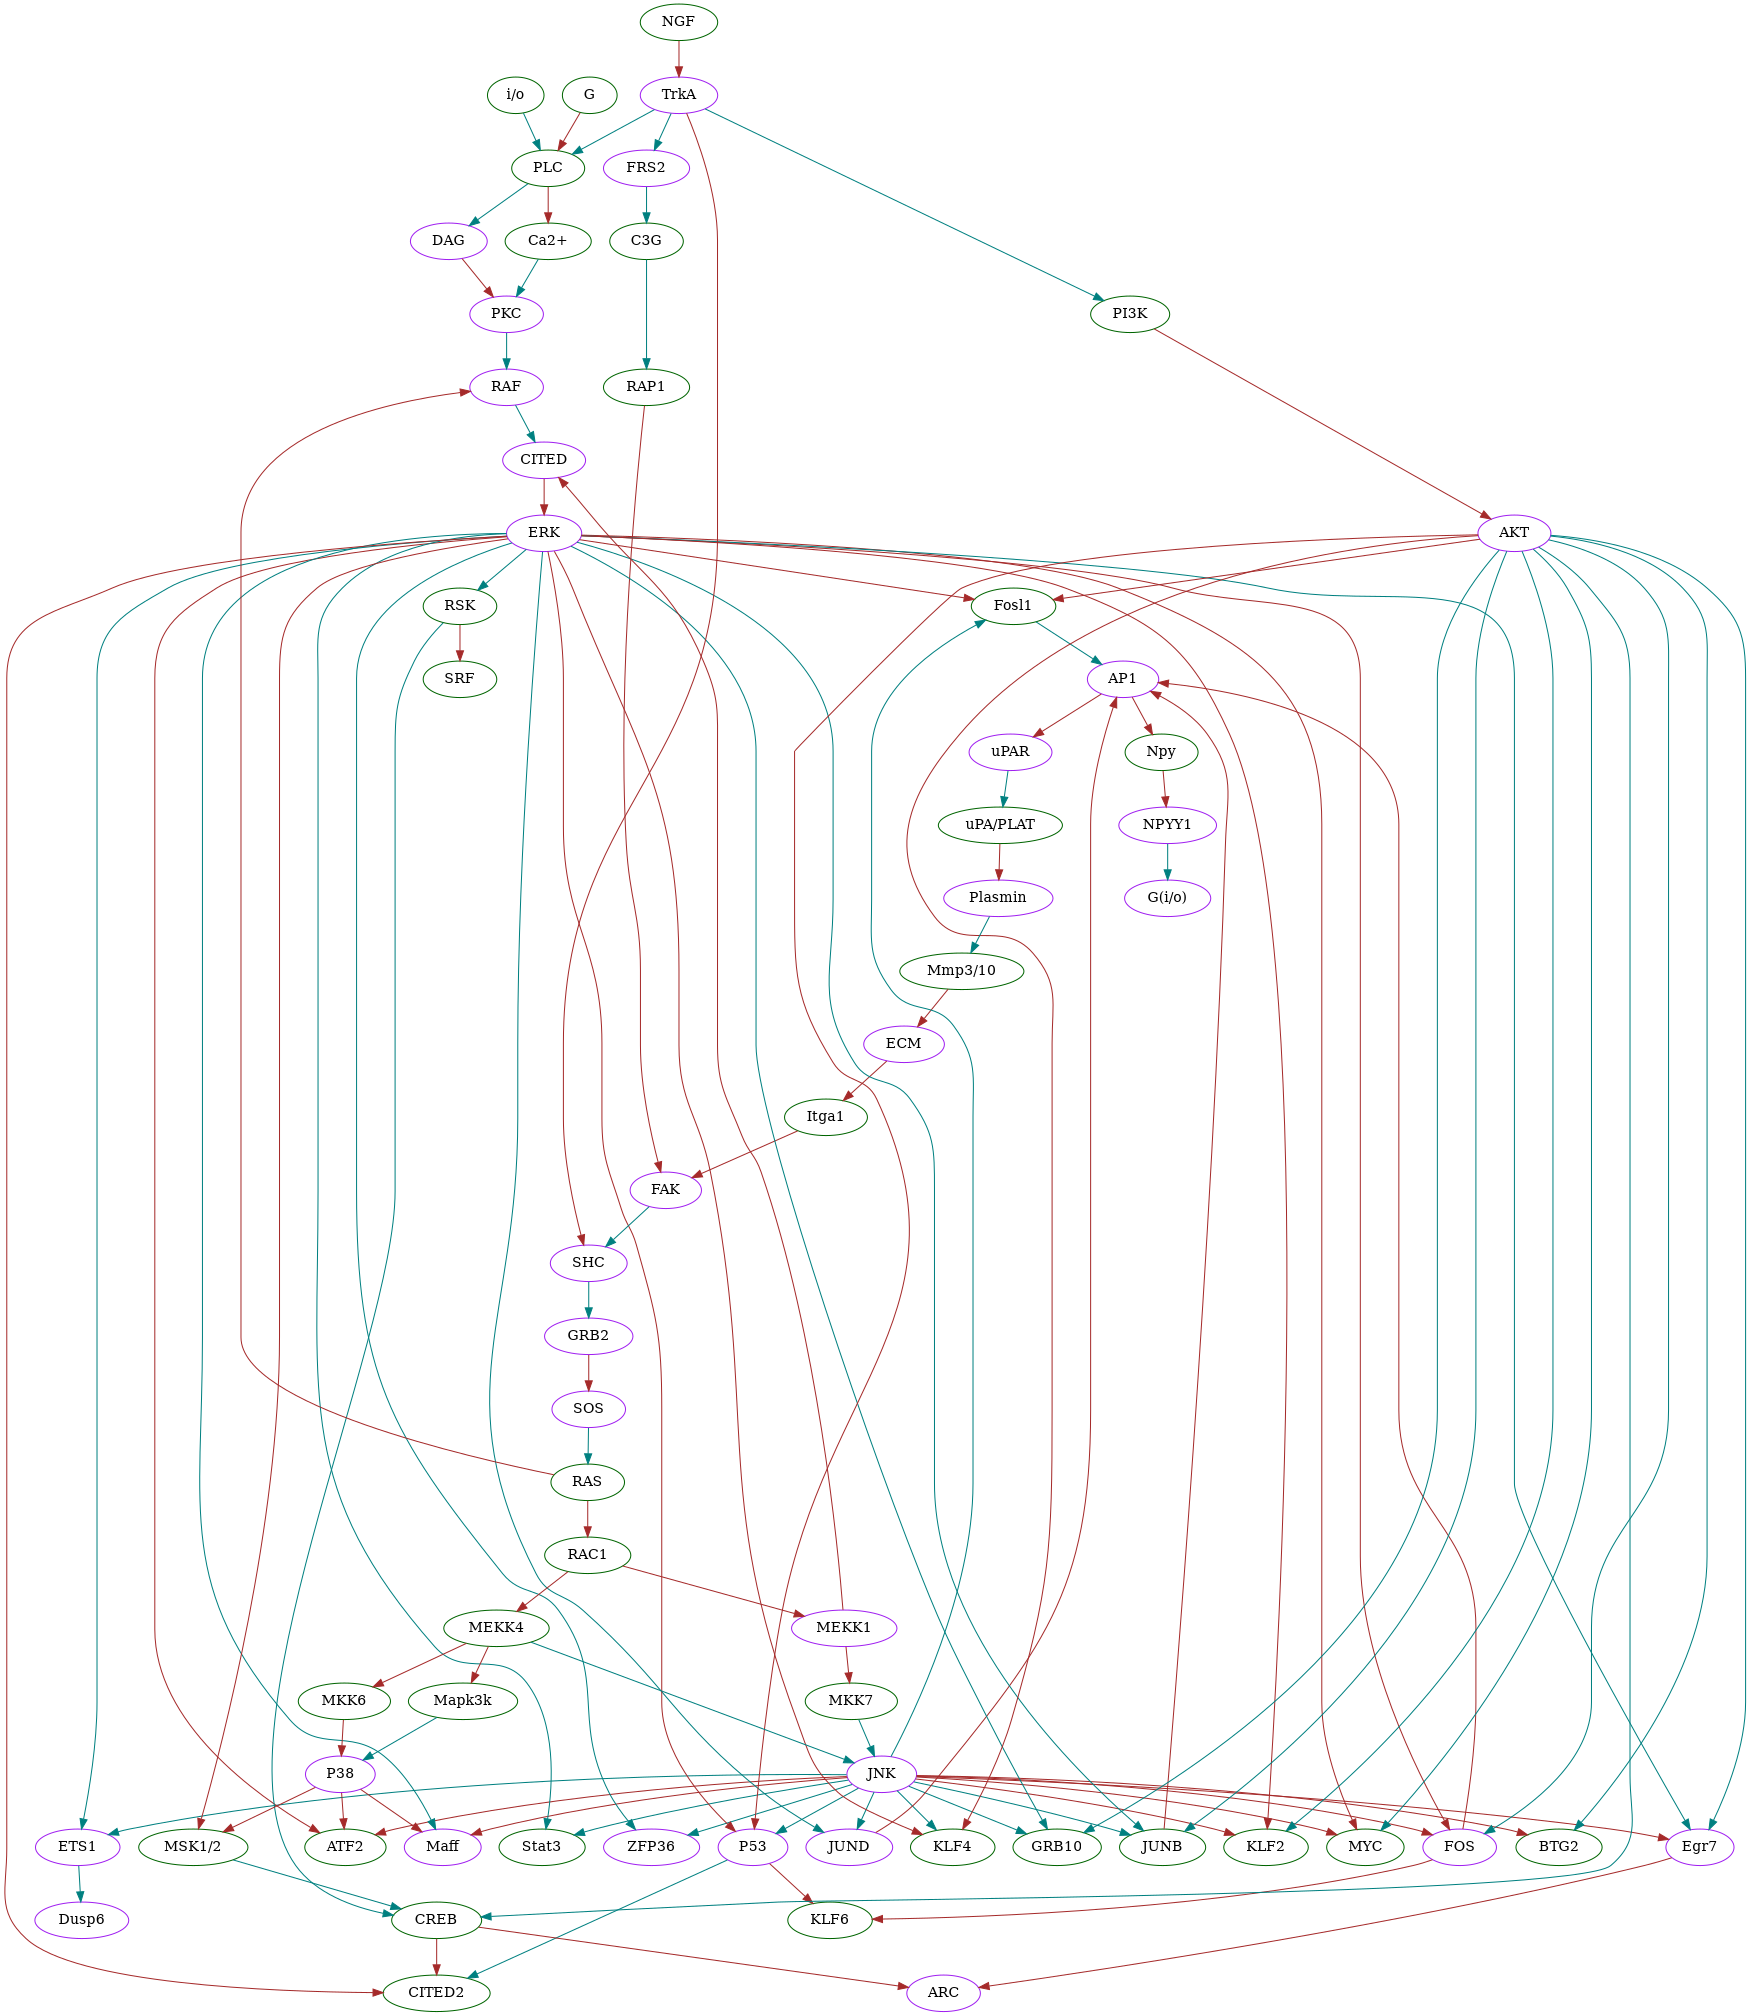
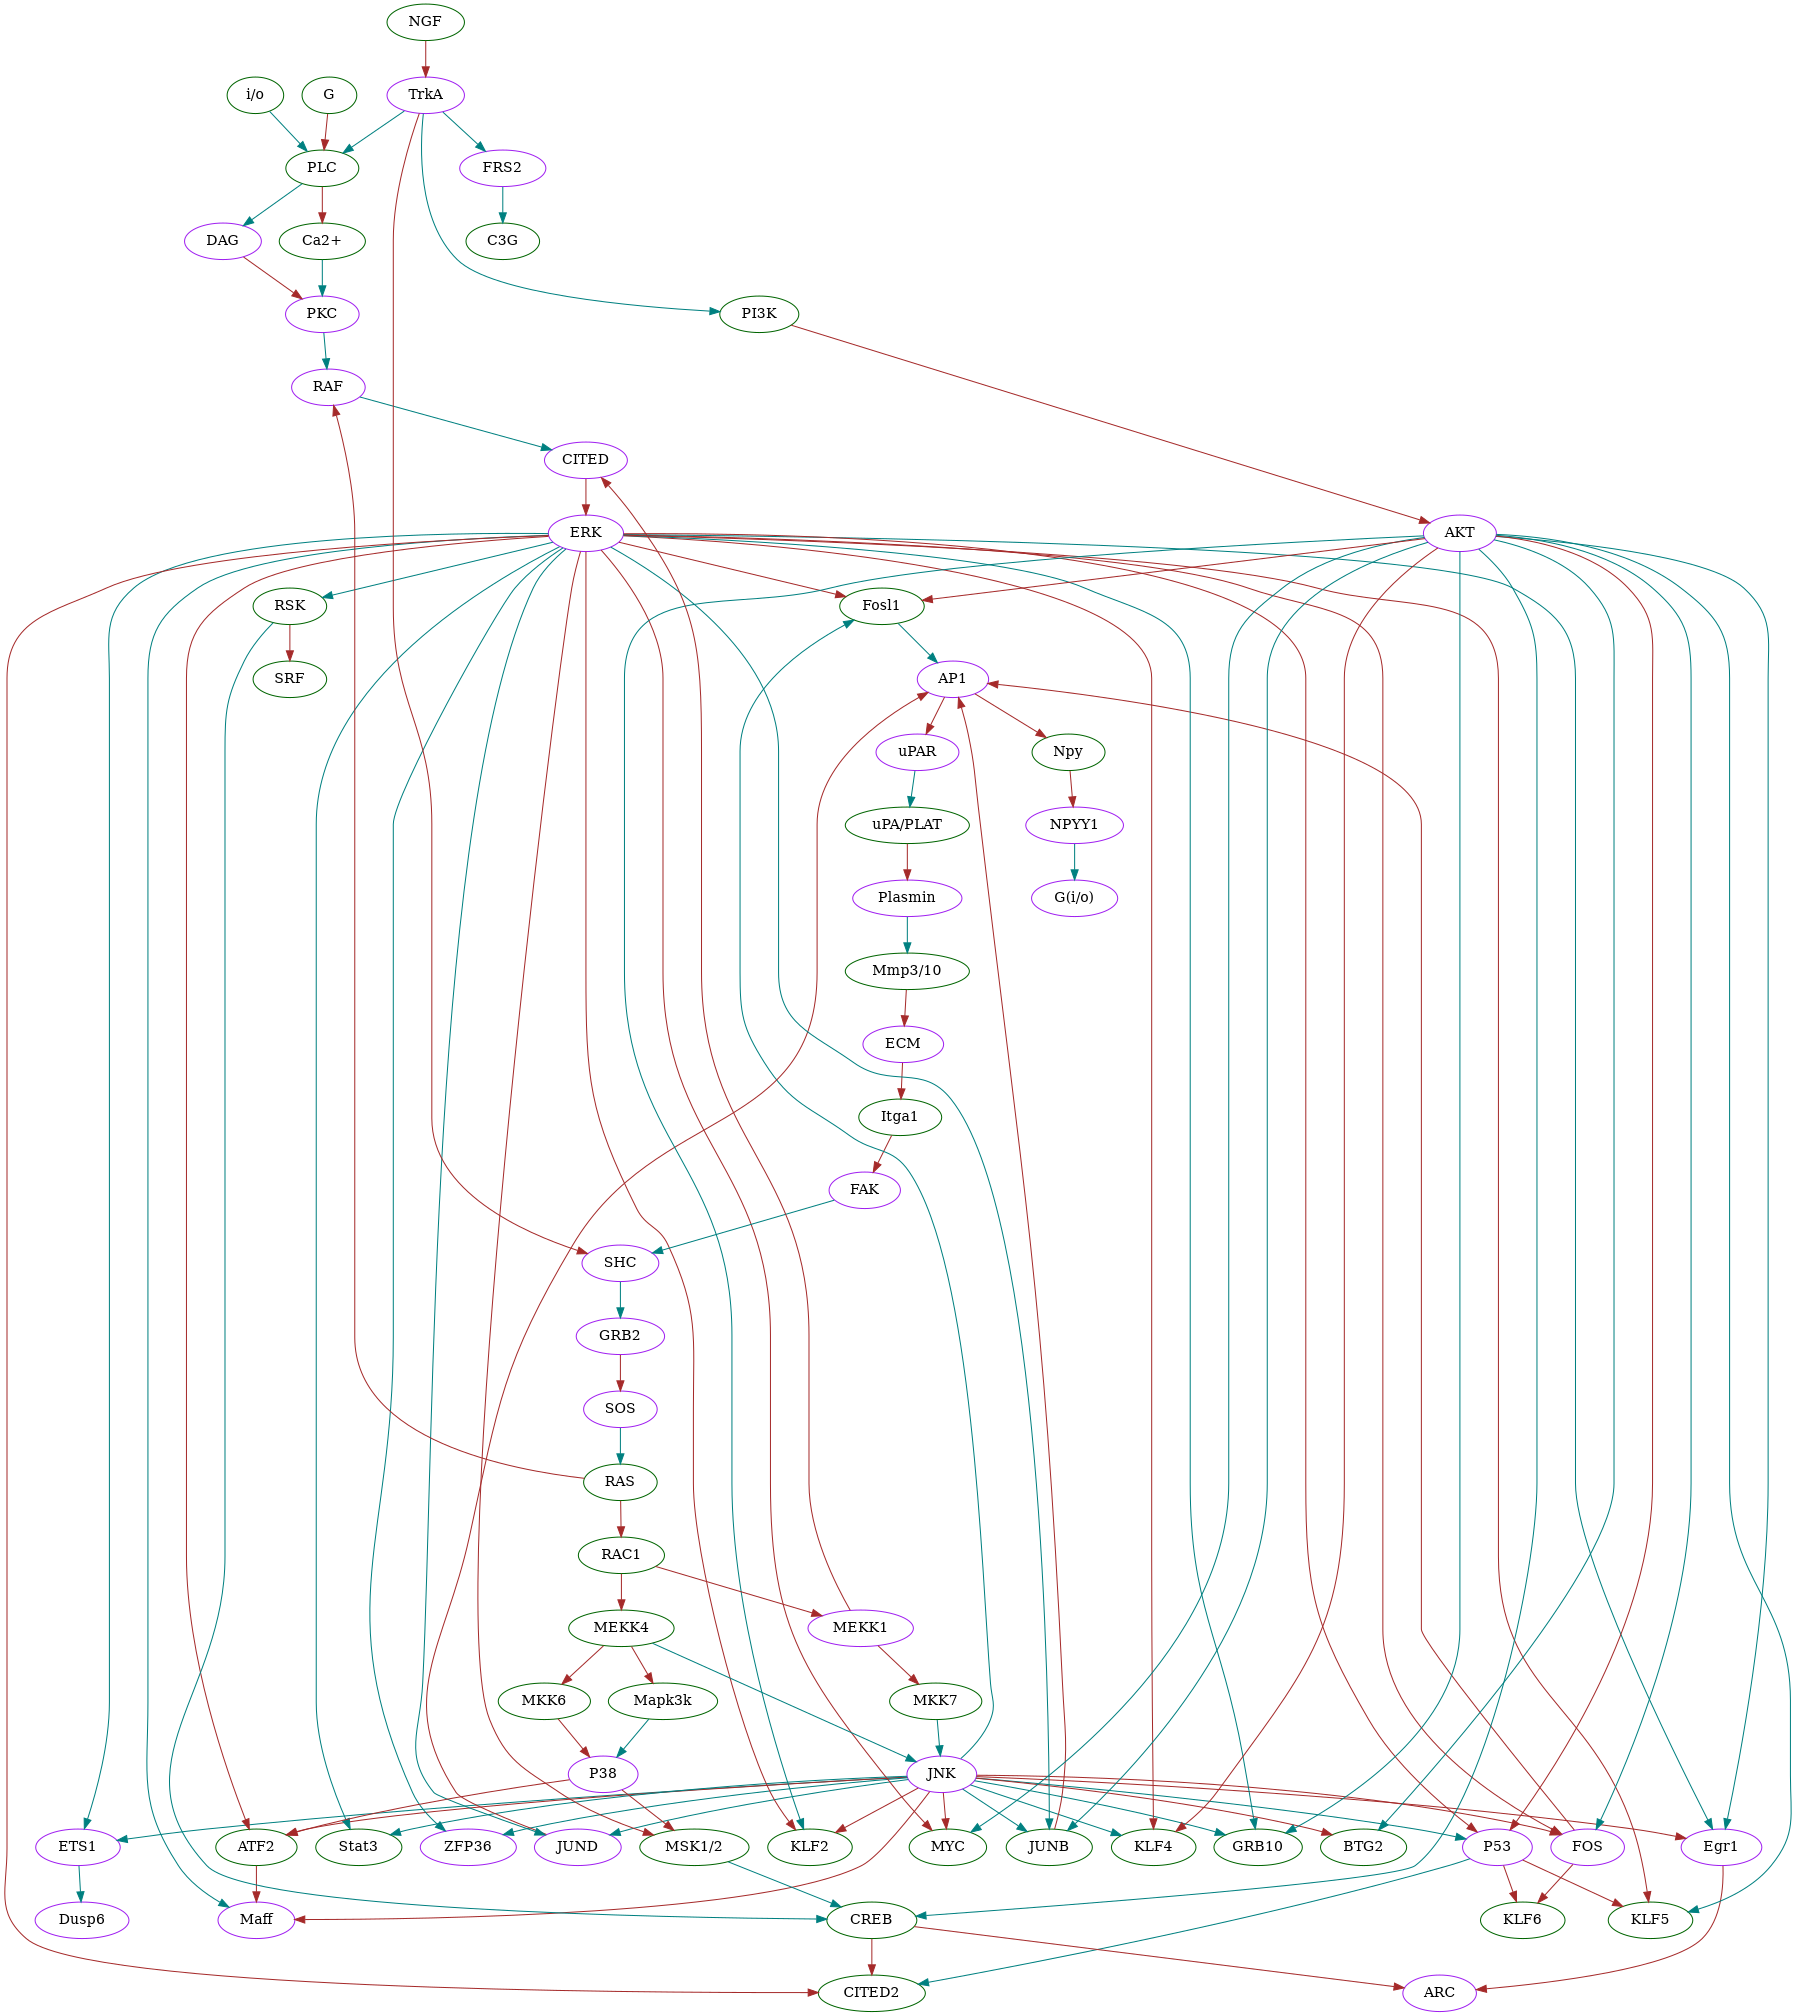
  strict digraph {
    node [color=darkgreen equation="  ( AKT )  || ( JNK )  || ( ERK ) "]
    edge [color=brown]
    " PLC " [equation="  ( TrkA )  || ( G ( i/o )  ) "]
    " DAG " [color=purple equation="  ( PLC ) "]
    " Ca2+ " [equation="  ( PLC ) "]
    " PKC " [color=purple equation="  ( Ca2+ )  || ( DAG ) "]
    " Mmp3/10 " [equation="  ( Plasmin ) "]
    " ECM " [color=purple equation="  ( Mmp3/10 ) "]
    " Itga1 " [equation="  ( ECM ) "]
    " ETS1 " [color=purple equation="  ( JNK )  || ( ERK ) "]
    " Dusp6 " [color=purple equation="  ( ETS1 ) "]
    " FRS2 " [color=purple equation="  ( TrkA ) "]
    " C3G " [equation="  ( FRS2 ) "]
-   " RAP1 " [equation="  ( C3G ) "]
    " MKK7 " [equation="  ( MEKK1 ) "]
    " JNK " [color=purple equation="  ( MKK7 )  || ( MEKK4 ) "]
    " MYC "
    " ATF2 " [equation="  ( P38 )  || ( JNK )  || ( ERK ) "]
    " Fosl1 " [equation="  ( JNK )  || ( AKT )  || ( ERK ) "]
    " JUND " [color=purple equation="  ( JNK )  || ( ERK ) "]
    " FOS " [color=purple equation="  ( JNK )  || ( AKT )  || ( ERK ) "]
    " KLF4 " [equation="  ( JNK )  || ( AKT )  || ( ERK ) "]
    " JUNB " [equation="  ( JNK )  || ( AKT )  || ( ERK ) "]
    n22 [label=GRB10]
    " Stat3 " [equation="  ( JNK )  || ( ERK ) "]
-   " Egr1 " [color=purple label=Egr7]
+   " Egr1 " [color=purple]
    " Maff " [color=purple equation="  ( ATF2 )  || ( JNK )  || ( ERK ) "]
    " KLF2 "
    " P53 " [color=purple]
    " ZFP36 " [color=purple equation="  ( JNK )  || ( ERK ) "]
    " BTG2 " [equation="  ( JNK )  || ( AKT ) "]
    " ARC " [color=purple equation="  ( CREB )  || ( Egr1 ) "]
    " ERK " [color=purple equation="  ( MEK ) "]
    " CITED2 " [equation="  ( P53 )  || ( CREB )  || ( ERK ) "]
    " RSK " [equation="  ( ERK ) "]
+   " KLF5 " [equation="  ( AKT )  || ( ERK )  || ( P53 ) "]
    " MSK1/2 " [equation="  ( P38 )  || ( ERK ) "]
    " AP1 " [color=purple equation="  ( Fosl1 )  || ( JUNB )  || ( FOS )  || ( JUND ) "]
    " KLF6 " [equation="  ( JNK )  || ( P53 ) "]
    " SRF " [equation="  ( RSK ) "]
    " CREB " [equation="  ( AKT )  || ( MSK1/2 )  || ( RSK ) "]
    " MKK6 " [equation="  ( MEKK4 ) "]
    " P38 " [color=purple equation="  ( Mapk3k )  || ( MKK6 ) "]
    " FAK " [color=purple equation="  ( Itga1 )  || ( RAP1 ) "]
    " SHC " [color=purple equation="  ( TrkA )  || ( FAK ) "]
    " Npy " [equation="  ( AP1 ) "]
    " uPAR " [color=purple equation="  ( AP1 ) "]
    " NPYY1 " [color=purple equation="  ( Npy ) "]
    " uPA/PLAT " [equation="  ( uPAR ) "]
    " RAF " [color=purple equation="  ( PKC )  || ( RAS ) "]
    " PI3K " [equation="  ( TrkA ) "]
    " AKT " [color=purple equation="  ( PI3K ) "]
    " G(i/o) " [color=purple equation="  ( NPYY1 ) "]
    n52 [color=purple equation="  ( MEKK1 )  || ( RAF ) " label=CITED]
    " MEKK4 " [equation="  ( RAC1 ) "]
    " Mapk3k " [equation="  ( MEKK4 ) "]
    " RAS " [equation="  ( SOS ) "]
    " RAC1 " [equation="  ( RAS ) "]
    " MEKK1 " [color=purple equation="  ( RAC1 ) "]
    " Plasmin " [color=purple equation="  ( uPA/PLAT ) "]
    " SOS " [color=purple equation="  ( GRB2 ) "]
    " GRB2 " [color=purple equation="  ( SHC ) "]
    " TrkA " [color=purple equation="  ( NGF ) "]
    " G " [equation=""]
    " i/o " [equation=""]
    " NGF " [equation=""]
    " PLC " -> " DAG " [color=teal]
    " PLC " -> " Ca2+ "
    " DAG " -> " PKC "
    " Ca2+ " -> " PKC " [color=teal]
    " PKC " -> " RAF " [color=teal]
    " Mmp3/10 " -> " ECM "
    " ECM " -> " Itga1 "
    " Itga1 " -> " FAK "
    " ETS1 " -> " Dusp6 " [color=teal]
    " FRS2 " -> " C3G " [color=teal]
-   " C3G " -> " RAP1 " [color=teal]
-   " RAP1 " -> " FAK "
    " MKK7 " -> " JNK " [color=teal]
    " JNK " -> " ETS1 " [color=teal]
    " JNK " -> " MYC "
    " JNK " -> " ATF2 "
    " JNK " -> " Fosl1 " [color=teal]
    " JNK " -> " JUND " [color=teal]
    " JNK " -> " FOS "
    " JNK " -> " KLF4 " [color=teal]
    " JNK " -> " JUNB " [color=teal]
    " JNK " -> n22 [color=teal]
    " JNK " -> " Stat3 " [color=teal]
    " JNK " -> " Egr1 "
    " JNK " -> " Maff "
    " JNK " -> " KLF2 "
    " JNK " -> " P53 " [color=teal]
    " JNK " -> " ZFP36 " [color=teal]
    " JNK " -> " BTG2 "
-   " P38 " -> " Maff "
+   " ATF2 " -> " Maff "
    " Fosl1 " -> " AP1 " [color=teal]
    " JUND " -> " AP1 "
    " FOS " -> " AP1 "
    " FOS " -> " KLF6 "
    " JUNB " -> " AP1 "
    " Egr1 " -> " ARC "
    " P53 " -> " CITED2 " [color=teal]
+   " P53 " -> " KLF5 "
    " P53 " -> " KLF6 "
    " ERK " -> " ETS1 " [color=teal]
    " ERK " -> " MYC "
    " ERK " -> " ATF2 "
    " ERK " -> " Fosl1 "
    " ERK " -> " JUND " [color=teal]
    " ERK " -> " FOS "
    " ERK " -> " KLF4 "
    " ERK " -> " JUNB " [color=teal]
    " ERK " -> n22 [color=teal]
    " ERK " -> " Stat3 " [color=teal]
    " ERK " -> " Egr1 " [color=teal]
    " ERK " -> " Maff " [color=teal]
    " ERK " -> " KLF2 "
    " ERK " -> " P53 "
    " ERK " -> " ZFP36 " [color=teal]
    " ERK " -> " CITED2 "
    " ERK " -> " RSK " [color=teal]
+   " ERK " -> " KLF5 "
    " ERK " -> " MSK1/2 "
    " RSK " -> " SRF "
    " RSK " -> " CREB " [color=teal]
    " MSK1/2 " -> " CREB " [color=teal]
    " AP1 " -> " Npy "
    " AP1 " -> " uPAR "
    " CREB " -> " ARC "
    " CREB " -> " CITED2 "
    " MKK6 " -> " P38 "
    " P38 " -> " ATF2 "
    " P38 " -> " MSK1/2 "
    " FAK " -> " SHC " [color=teal]
    " SHC " -> " GRB2 " [color=teal]
    " Npy " -> " NPYY1 "
    " uPAR " -> " uPA/PLAT " [color=teal]
    " NPYY1 " -> " G(i/o) " [color=teal]
    " uPA/PLAT " -> " Plasmin "
    " RAF " -> n52 [color=teal]
    " PI3K " -> " AKT "
    " AKT " -> " MYC " [color=teal]
    " AKT " -> " Fosl1 "
    " AKT " -> " FOS " [color=teal]
    " AKT " -> " KLF4 "
    " AKT " -> " JUNB " [color=teal]
    " AKT " -> n22 [color=teal]
    " AKT " -> " Egr1 " [color=teal]
    " AKT " -> " KLF2 " [color=teal]
    " AKT " -> " P53 "
    " AKT " -> " BTG2 " [color=teal]
+   " AKT " -> " KLF5 " [color=teal]
    " AKT " -> " CREB " [color=teal]
    n52 -> " ERK "
    " MEKK4 " -> " JNK " [color=teal]
    " MEKK4 " -> " MKK6 "
    " MEKK4 " -> " Mapk3k "
    " Mapk3k " -> " P38 " [color=teal]
    " RAS " -> " RAF "
    " RAS " -> " RAC1 "
    " RAC1 " -> " MEKK4 "
    " RAC1 " -> " MEKK1 "
    " MEKK1 " -> " MKK7 "
    " MEKK1 " -> n52
    " Plasmin " -> " Mmp3/10 " [color=teal]
    " SOS " -> " RAS " [color=teal]
    " GRB2 " -> " SOS "
    " TrkA " -> " PLC " [color=teal]
    " TrkA " -> " FRS2 " [color=teal]
    " TrkA " -> " SHC "
    " TrkA " -> " PI3K " [color=teal]
    " G " -> " PLC "
    " i/o " -> " PLC " [color=teal]
    " NGF " -> " TrkA "
  }
